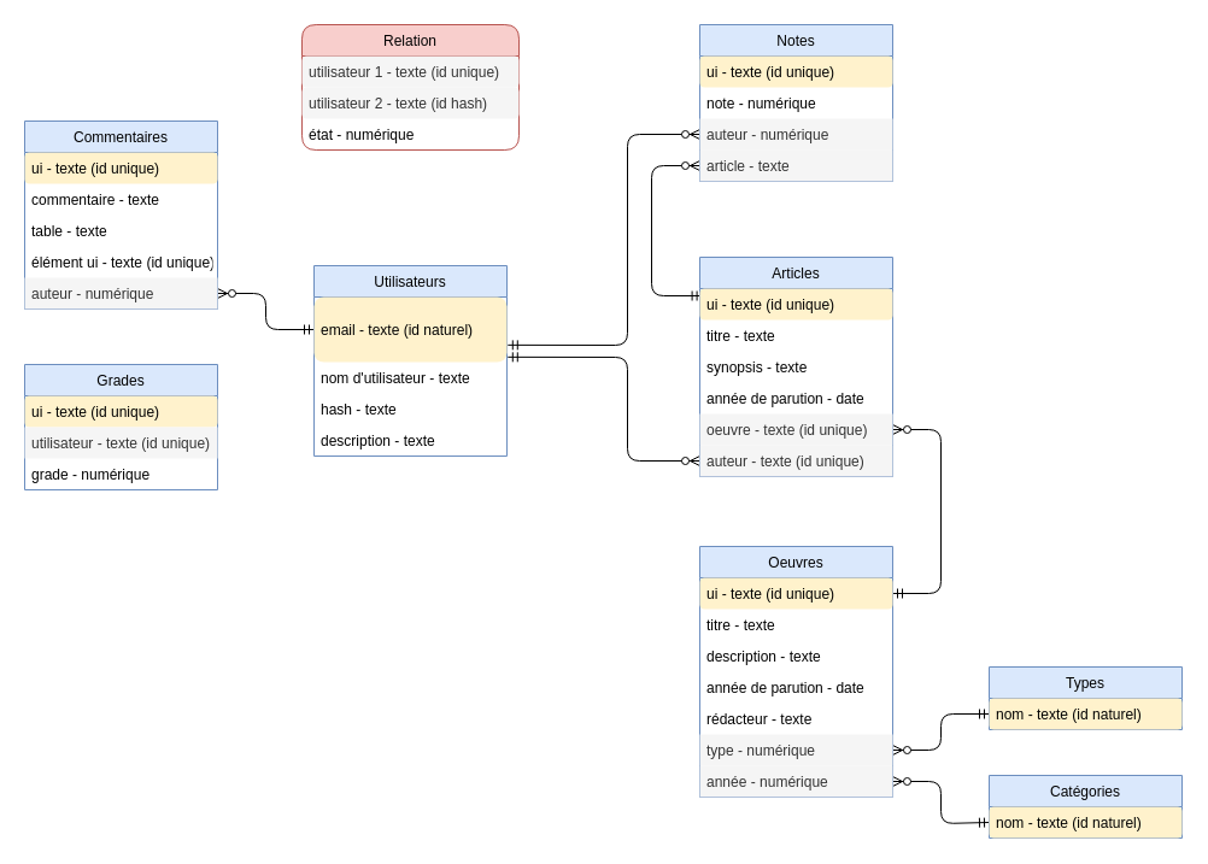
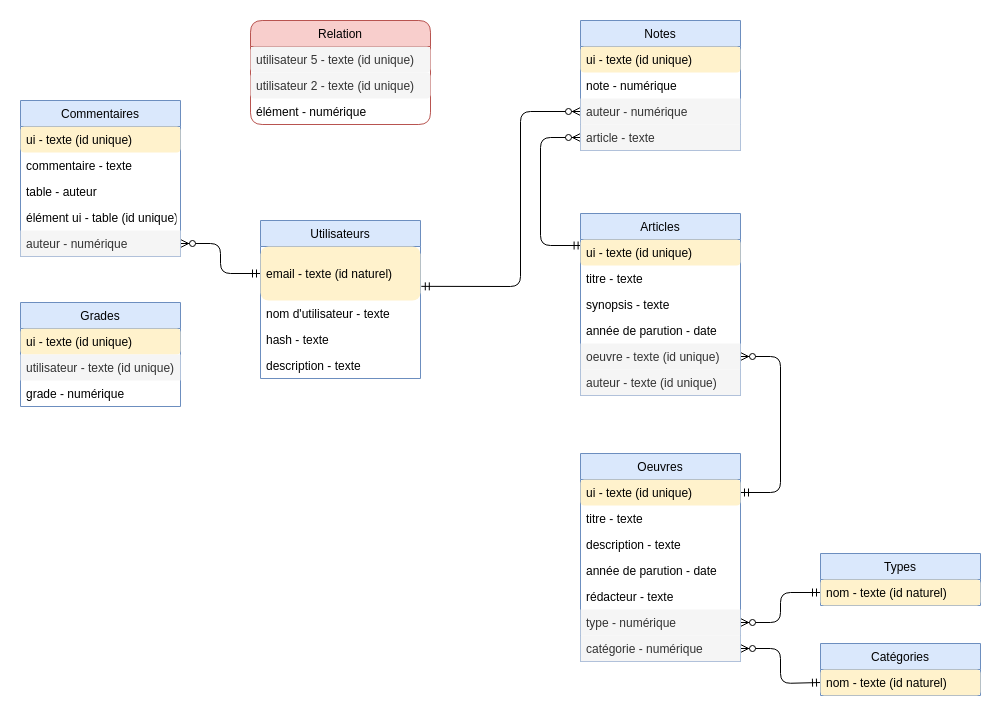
  <mxCell id="0" />
  <mxCell id="1" parent="0" />
  <mxCell id="2" value="" style="endArrow=ERmandOne;html=1;startArrow=ERzeroToMany;startFill=1;endFill=0;entryX=0.01;entryY=0.231;entryDx=0;entryDy=0;exitX=0;exitY=0.5;exitDx=0;exitDy=0;entryPerimeter=0;" parent="1" source="32" target="10" edge="1"><mxGeometry width="50" height="50" relative="1" as="geometry"><mxPoint x="680" y="601.5" as="sourcePoint" /><mxPoint x="550" y="662" as="targetPoint" /><Array as="points"><mxPoint x="540" y="137" /><mxPoint x="540" y="245" /></Array></mxGeometry></mxCell>
  <mxCell id="3" value="" style="endArrow=ERzeroToMany;html=1;startArrow=ERmandOne;startFill=0;endFill=1;exitX=0;exitY=0.5;exitDx=0;exitDy=0;entryX=1;entryY=0.5;entryDx=0;entryDy=0;" parent="1" source="34" target="47" edge="1"><mxGeometry width="50" height="50" relative="1" as="geometry"><mxPoint x="60" y="188" as="sourcePoint" /><mxPoint x="110" y="305" as="targetPoint" /><Array as="points"><mxPoint x="220" y="273" /><mxPoint x="220" y="243" /></Array></mxGeometry></mxCell>
  <mxCell id="4" value="" style="endArrow=ERzeroToMany;html=1;startArrow=ERmandOne;startFill=0;endFill=1;entryX=0;entryY=0.5;entryDx=0;entryDy=0;exitX=1.005;exitY=0.738;exitDx=0;exitDy=0;exitPerimeter=0;" parent="1" source="34" target="31" edge="1"><mxGeometry width="50" height="50" relative="1" as="geometry"><mxPoint x="440" y="353" as="sourcePoint" /><mxPoint x="404.211" y="373" as="targetPoint" /><Array as="points"><mxPoint x="520" y="286" /><mxPoint x="520" y="111" /></Array></mxGeometry></mxCell>
- <mxCell id="5" value="" style="endArrow=ERmandOne;html=1;startArrow=ERzeroToMany;startFill=1;endFill=0;entryX=1.005;entryY=0.923;entryDx=0;entryDy=0;exitX=0;exitY=0.5;exitDx=0;exitDy=0;entryPerimeter=0;" parent="1" source="15" target="34" edge="1"><mxGeometry width="50" height="50" relative="1" as="geometry"><mxPoint x="760" y="575.613" as="sourcePoint" /><mxPoint x="620" y="539.722" as="targetPoint" /><Array as="points"><mxPoint x="520" y="382" /><mxPoint x="520" y="296" /></Array></mxGeometry></mxCell>
  <mxCell id="6" value="" style="endArrow=ERmandOne;html=1;startArrow=ERzeroToMany;startFill=1;endFill=0;entryX=1;entryY=0.5;entryDx=0;entryDy=0;exitX=1;exitY=0.5;exitDx=0;exitDy=0;" parent="1" source="14" target="17" edge="1"><mxGeometry width="50" height="50" relative="1" as="geometry"><mxPoint x="887.035" y="542" as="sourcePoint" /><mxPoint x="836.238" y="452" as="targetPoint" /><Array as="points"><mxPoint x="780" y="356" /><mxPoint x="780" y="492" /></Array></mxGeometry></mxCell>
  <mxCell id="7" value="" style="endArrow=ERzeroToMany;html=1;startArrow=ERmandOne;startFill=0;endFill=1;entryX=1;entryY=0.5;entryDx=0;entryDy=0;exitX=0;exitY=0.5;exitDx=0;exitDy=0;" parent="1" source="25" target="22" edge="1"><mxGeometry width="50" height="50" relative="1" as="geometry"><mxPoint x="780" y="298" as="sourcePoint" /><mxPoint x="680" y="253" as="targetPoint" /><Array as="points"><mxPoint x="780" y="592" /><mxPoint x="780" y="622" /></Array></mxGeometry></mxCell>
  <mxCell id="8" value="" style="endArrow=ERzeroToMany;html=1;startArrow=ERmandOne;startFill=0;endFill=1;entryX=1;entryY=0.5;entryDx=0;entryDy=0;exitX=0;exitY=0.5;exitDx=0;exitDy=0;" parent="1" source="27" target="23" edge="1"><mxGeometry width="50" height="50" relative="1" as="geometry"><mxPoint x="780" y="219" as="sourcePoint" /><mxPoint x="680" y="173.5" as="targetPoint" /><Array as="points"><mxPoint x="780" y="683" /><mxPoint x="780" y="648" /></Array></mxGeometry></mxCell>
  <mxCell id="9" value="Articles" style="swimlane;fontStyle=0;childLayout=stackLayout;horizontal=1;startSize=26;fillColor=#dae8fc;horizontalStack=0;resizeParent=1;resizeParentMax=0;resizeLast=0;collapsible=1;marginBottom=0;strokeColor=#6c8ebf;rounded=0;" parent="1" vertex="1"><mxGeometry x="580" y="213" width="160" height="182" as="geometry" /></mxCell>
  <mxCell id="10" value="ui - texte (id unique)" style="text;strokeColor=none;fillColor=#fff2cc;align=left;verticalAlign=top;spacingLeft=4;spacingRight=4;overflow=hidden;rotatable=0;points=[[0,0.5],[1,0.5]];portConstraint=eastwest;rounded=1;" parent="9" vertex="1"><mxGeometry y="26" width="160" height="26" as="geometry" /></mxCell>
  <mxCell id="11" value="titre - texte" style="text;strokeColor=none;fillColor=none;align=left;verticalAlign=top;spacingLeft=4;spacingRight=4;overflow=hidden;rotatable=0;points=[[0,0.5],[1,0.5]];portConstraint=eastwest;" parent="9" vertex="1"><mxGeometry y="52" width="160" height="26" as="geometry" /></mxCell>
  <mxCell id="12" value="synopsis - texte" style="text;strokeColor=none;fillColor=none;align=left;verticalAlign=top;spacingLeft=4;spacingRight=4;overflow=hidden;rotatable=0;points=[[0,0.5],[1,0.5]];portConstraint=eastwest;" parent="9" vertex="1"><mxGeometry y="78" width="160" height="26" as="geometry" /></mxCell>
  <mxCell id="13" value="année de parution - date" style="text;strokeColor=none;fillColor=none;align=left;verticalAlign=top;spacingLeft=4;spacingRight=4;overflow=hidden;rotatable=0;points=[[0,0.5],[1,0.5]];portConstraint=eastwest;" parent="9" vertex="1"><mxGeometry y="104" width="160" height="26" as="geometry" /></mxCell>
  <mxCell id="14" value="oeuvre - texte (id unique)" style="text;strokeColor=none;fillColor=#f5f5f5;align=left;verticalAlign=top;spacingLeft=4;spacingRight=4;overflow=hidden;rotatable=0;points=[[0,0.5],[1,0.5]];portConstraint=eastwest;fontColor=#333333;" parent="9" vertex="1"><mxGeometry y="130" width="160" height="26" as="geometry" /></mxCell>
  <mxCell id="15" value="auteur - texte (id unique)" style="text;strokeColor=none;fillColor=#f5f5f5;align=left;verticalAlign=top;spacingLeft=4;spacingRight=4;overflow=hidden;rotatable=0;points=[[0,0.5],[1,0.5]];portConstraint=eastwest;fontColor=#333333;" parent="9" vertex="1"><mxGeometry y="156" width="160" height="26" as="geometry" /></mxCell>
  <mxCell id="16" value="Oeuvres" style="swimlane;fontStyle=0;childLayout=stackLayout;horizontal=1;startSize=26;fillColor=#dae8fc;horizontalStack=0;resizeParent=1;resizeParentMax=0;resizeLast=0;collapsible=1;marginBottom=0;strokeColor=#6c8ebf;rounded=0;" parent="1" vertex="1"><mxGeometry x="580" y="453" width="160" height="208" as="geometry" /></mxCell>
  <mxCell id="17" value="ui - texte (id unique)" style="text;strokeColor=none;fillColor=#fff2cc;align=left;verticalAlign=top;spacingLeft=4;spacingRight=4;overflow=hidden;rotatable=0;points=[[0,0.5],[1,0.5]];portConstraint=eastwest;rounded=1;" parent="16" vertex="1"><mxGeometry y="26" width="160" height="26" as="geometry" /></mxCell>
  <mxCell id="18" value="titre - texte" style="text;strokeColor=none;fillColor=none;align=left;verticalAlign=top;spacingLeft=4;spacingRight=4;overflow=hidden;rotatable=0;points=[[0,0.5],[1,0.5]];portConstraint=eastwest;" parent="16" vertex="1"><mxGeometry y="52" width="160" height="26" as="geometry" /></mxCell>
  <mxCell id="19" value="description - texte" style="text;strokeColor=none;fillColor=none;align=left;verticalAlign=top;spacingLeft=4;spacingRight=4;overflow=hidden;rotatable=0;points=[[0,0.5],[1,0.5]];portConstraint=eastwest;" parent="16" vertex="1"><mxGeometry y="78" width="160" height="26" as="geometry" /></mxCell>
  <mxCell id="20" value="année de parution - date" style="text;strokeColor=none;fillColor=none;align=left;verticalAlign=top;spacingLeft=4;spacingRight=4;overflow=hidden;rotatable=0;points=[[0,0.5],[1,0.5]];portConstraint=eastwest;" parent="16" vertex="1"><mxGeometry y="104" width="160" height="26" as="geometry" /></mxCell>
  <mxCell id="21" value="rédacteur - texte" style="text;strokeColor=none;fillColor=none;align=left;verticalAlign=top;spacingLeft=4;spacingRight=4;overflow=hidden;rotatable=0;points=[[0,0.5],[1,0.5]];portConstraint=eastwest;" parent="16" vertex="1"><mxGeometry y="130" width="160" height="26" as="geometry" /></mxCell>
  <mxCell id="22" value="type - numérique" style="text;strokeColor=none;fillColor=#f5f5f5;align=left;verticalAlign=top;spacingLeft=4;spacingRight=4;overflow=hidden;rotatable=0;points=[[0,0.5],[1,0.5]];portConstraint=eastwest;fontColor=#333333;" parent="16" vertex="1"><mxGeometry y="156" width="160" height="26" as="geometry" /></mxCell>
- <mxCell id="23" value="année - numérique" style="text;strokeColor=none;fillColor=#f5f5f5;align=left;verticalAlign=top;spacingLeft=4;spacingRight=4;overflow=hidden;rotatable=0;points=[[0,0.5],[1,0.5]];portConstraint=eastwest;fontColor=#333333;" parent="16" vertex="1"><mxGeometry y="182" width="160" height="26" as="geometry" /></mxCell>
+ <mxCell id="23" value="catégorie - numérique" style="text;strokeColor=none;fillColor=#f5f5f5;align=left;verticalAlign=top;spacingLeft=4;spacingRight=4;overflow=hidden;rotatable=0;points=[[0,0.5],[1,0.5]];portConstraint=eastwest;fontColor=#333333;" parent="16" vertex="1"><mxGeometry y="182" width="160" height="26" as="geometry" /></mxCell>
  <mxCell id="24" value="Types" style="swimlane;fontStyle=0;childLayout=stackLayout;horizontal=1;startSize=26;fillColor=#dae8fc;horizontalStack=0;resizeParent=1;resizeParentMax=0;resizeLast=0;collapsible=1;marginBottom=0;strokeColor=#6c8ebf;rounded=0;" parent="1" vertex="1"><mxGeometry x="820" y="553" width="160" height="52" as="geometry" /></mxCell>
  <mxCell id="25" value="nom - texte (id naturel)" style="text;strokeColor=none;fillColor=#fff2cc;align=left;verticalAlign=top;spacingLeft=4;spacingRight=4;overflow=hidden;rotatable=0;points=[[0,0.5],[1,0.5]];portConstraint=eastwest;rounded=1;" parent="24" vertex="1"><mxGeometry y="26" width="160" height="26" as="geometry" /></mxCell>
  <mxCell id="26" value="Catégories" style="swimlane;fontStyle=0;childLayout=stackLayout;horizontal=1;startSize=26;fillColor=#dae8fc;horizontalStack=0;resizeParent=1;resizeParentMax=0;resizeLast=0;collapsible=1;marginBottom=0;strokeColor=#6c8ebf;rounded=0;" parent="1" vertex="1"><mxGeometry x="820" y="643" width="160" height="52" as="geometry" /></mxCell>
  <mxCell id="27" value="nom - texte (id naturel)" style="text;strokeColor=none;fillColor=#fff2cc;align=left;verticalAlign=top;spacingLeft=4;spacingRight=4;overflow=hidden;rotatable=0;points=[[0,0.5],[1,0.5]];portConstraint=eastwest;rounded=1;" parent="26" vertex="1"><mxGeometry y="26" width="160" height="26" as="geometry" /></mxCell>
  <mxCell id="28" value="Notes" style="swimlane;fontStyle=0;childLayout=stackLayout;horizontal=1;startSize=26;fillColor=#dae8fc;horizontalStack=0;resizeParent=1;resizeParentMax=0;resizeLast=0;collapsible=1;marginBottom=0;strokeColor=#6c8ebf;rounded=0;" parent="1" vertex="1"><mxGeometry x="580" y="20" width="160" height="130" as="geometry" /></mxCell>
  <mxCell id="29" value="ui - texte (id unique)" style="text;strokeColor=none;fillColor=#fff2cc;align=left;verticalAlign=top;spacingLeft=4;spacingRight=4;overflow=hidden;rotatable=0;points=[[0,0.5],[1,0.5]];portConstraint=eastwest;rounded=1;" parent="28" vertex="1"><mxGeometry y="26" width="160" height="26" as="geometry" /></mxCell>
  <mxCell id="30" value="note - numérique" style="text;strokeColor=none;fillColor=none;align=left;verticalAlign=top;spacingLeft=4;spacingRight=4;overflow=hidden;rotatable=0;points=[[0,0.5],[1,0.5]];portConstraint=eastwest;" parent="28" vertex="1"><mxGeometry y="52" width="160" height="26" as="geometry" /></mxCell>
  <mxCell id="31" value="auteur - numérique" style="text;strokeColor=none;fillColor=#f5f5f5;align=left;verticalAlign=top;spacingLeft=4;spacingRight=4;overflow=hidden;rotatable=0;points=[[0,0.5],[1,0.5]];portConstraint=eastwest;fontColor=#333333;" parent="28" vertex="1"><mxGeometry y="78" width="160" height="26" as="geometry" /></mxCell>
  <mxCell id="32" value="article - texte" style="text;strokeColor=none;fillColor=#f5f5f5;align=left;verticalAlign=top;spacingLeft=4;spacingRight=4;overflow=hidden;rotatable=0;points=[[0,0.5],[1,0.5]];portConstraint=eastwest;fontColor=#333333;" parent="28" vertex="1"><mxGeometry y="104" width="160" height="26" as="geometry" /></mxCell>
  <mxCell id="33" value="Utilisateurs" style="swimlane;fontStyle=0;childLayout=stackLayout;horizontal=1;startSize=26;fillColor=#dae8fc;horizontalStack=0;resizeParent=1;resizeParentMax=0;resizeLast=0;collapsible=1;marginBottom=0;strokeColor=#6c8ebf;rounded=0;" parent="1" vertex="1"><mxGeometry x="260" y="220" width="160" height="158" as="geometry" /></mxCell>
  <mxCell id="34" value="email - texte (id naturel)" style="text;strokeColor=none;fillColor=#fff2cc;align=left;verticalAlign=middle;spacingLeft=4;spacingRight=4;overflow=hidden;rotatable=0;points=[[0,0.5],[1,0.5]];portConstraint=eastwest;rounded=1;" parent="33" vertex="1"><mxGeometry y="26" width="160" height="54" as="geometry" /></mxCell>
  <mxCell id="35" value="nom d'utilisateur - texte" style="text;strokeColor=none;fillColor=none;align=left;verticalAlign=top;spacingLeft=4;spacingRight=4;overflow=hidden;rotatable=0;points=[[0,0.5],[1,0.5]];portConstraint=eastwest;" parent="33" vertex="1"><mxGeometry y="80" width="160" height="26" as="geometry" /></mxCell>
  <mxCell id="36" value="hash - texte" style="text;strokeColor=none;fillColor=none;align=left;verticalAlign=top;spacingLeft=4;spacingRight=4;overflow=hidden;rotatable=0;points=[[0,0.5],[1,0.5]];portConstraint=eastwest;" parent="33" vertex="1"><mxGeometry y="106" width="160" height="26" as="geometry" /></mxCell>
  <mxCell id="37" value="description - texte" style="text;strokeColor=none;fillColor=none;align=left;verticalAlign=top;spacingLeft=4;spacingRight=4;overflow=hidden;rotatable=0;points=[[0,0.5],[1,0.5]];portConstraint=eastwest;" parent="33" vertex="1"><mxGeometry y="132" width="160" height="26" as="geometry" /></mxCell>
  <mxCell id="38" value="Relation" style="swimlane;fontStyle=0;childLayout=stackLayout;horizontal=1;startSize=26;fillColor=#f8cecc;horizontalStack=0;resizeParent=1;resizeParentMax=0;resizeLast=0;collapsible=1;marginBottom=0;strokeColor=#b85450;rounded=1;" parent="1" vertex="1"><mxGeometry x="250" y="20" width="180" height="104" as="geometry" /></mxCell>
- <mxCell id="39" value="utilisateur 1 - texte (id unique)" style="text;strokeColor=none;fillColor=#f5f5f5;align=left;verticalAlign=top;spacingLeft=4;spacingRight=4;overflow=hidden;rotatable=0;points=[[0,0.5],[1,0.5]];portConstraint=eastwest;rounded=1;fontColor=#333333;" parent="38" vertex="1"><mxGeometry y="26" width="180" height="26" as="geometry" /></mxCell>
- <mxCell id="40" value="utilisateur 2 - texte (id hash)" style="text;strokeColor=none;fillColor=#f5f5f5;align=left;verticalAlign=top;spacingLeft=4;spacingRight=4;overflow=hidden;rotatable=0;points=[[0,0.5],[1,0.5]];portConstraint=eastwest;rounded=1;fontColor=#333333;" parent="38" vertex="1"><mxGeometry y="52" width="180" height="26" as="geometry" /></mxCell>
- <mxCell id="41" value="état - numérique" style="text;align=left;verticalAlign=top;spacingLeft=4;spacingRight=4;overflow=hidden;rotatable=0;points=[[0,0.5],[1,0.5]];portConstraint=eastwest;rounded=1;" parent="38" vertex="1"><mxGeometry y="78" width="180" height="26" as="geometry" /></mxCell>
+ <mxCell id="39" value="utilisateur 5 - texte (id unique)" style="text;strokeColor=none;fillColor=#f5f5f5;align=left;verticalAlign=top;spacingLeft=4;spacingRight=4;overflow=hidden;rotatable=0;points=[[0,0.5],[1,0.5]];portConstraint=eastwest;rounded=1;fontColor=#333333;" parent="38" vertex="1"><mxGeometry y="26" width="180" height="26" as="geometry" /></mxCell>
+ <mxCell id="40" value="utilisateur 2 - texte (id unique)" style="text;strokeColor=none;fillColor=#f5f5f5;align=left;verticalAlign=top;spacingLeft=4;spacingRight=4;overflow=hidden;rotatable=0;points=[[0,0.5],[1,0.5]];portConstraint=eastwest;rounded=1;fontColor=#333333;" parent="38" vertex="1"><mxGeometry y="52" width="180" height="26" as="geometry" /></mxCell>
+ <mxCell id="41" value="élément - numérique" style="text;align=left;verticalAlign=top;spacingLeft=4;spacingRight=4;overflow=hidden;rotatable=0;points=[[0,0.5],[1,0.5]];portConstraint=eastwest;rounded=1;" parent="38" vertex="1"><mxGeometry y="78" width="180" height="26" as="geometry" /></mxCell>
  <mxCell id="42" value="Commentaires" style="swimlane;fontStyle=0;childLayout=stackLayout;horizontal=1;startSize=26;fillColor=#dae8fc;horizontalStack=0;resizeParent=1;resizeParentMax=0;resizeLast=0;collapsible=1;marginBottom=0;strokeColor=#6c8ebf;rounded=0;" parent="1" vertex="1"><mxGeometry x="20" y="100" width="160" height="156" as="geometry" /></mxCell>
  <mxCell id="43" value="ui - texte (id unique)" style="text;strokeColor=none;fillColor=#fff2cc;align=left;verticalAlign=top;spacingLeft=4;spacingRight=4;overflow=hidden;rotatable=0;points=[[0,0.5],[1,0.5]];portConstraint=eastwest;rounded=1;" parent="42" vertex="1"><mxGeometry y="26" width="160" height="26" as="geometry" /></mxCell>
  <mxCell id="44" value="commentaire - texte" style="text;strokeColor=none;fillColor=none;align=left;verticalAlign=top;spacingLeft=4;spacingRight=4;overflow=hidden;rotatable=0;points=[[0,0.5],[1,0.5]];portConstraint=eastwest;" parent="42" vertex="1"><mxGeometry y="52" width="160" height="26" as="geometry" /></mxCell>
- <mxCell id="45" value="table - texte" style="text;align=left;verticalAlign=top;spacingLeft=4;spacingRight=4;overflow=hidden;rotatable=0;points=[[0,0.5],[1,0.5]];portConstraint=eastwest;" parent="42" vertex="1"><mxGeometry y="78" width="160" height="26" as="geometry" /></mxCell>
- <mxCell id="46" value="élément ui - texte (id unique)" style="text;align=left;verticalAlign=top;spacingLeft=4;spacingRight=4;overflow=hidden;rotatable=0;points=[[0,0.5],[1,0.5]];portConstraint=eastwest;" parent="42" vertex="1"><mxGeometry y="104" width="160" height="26" as="geometry" /></mxCell>
+ <mxCell id="45" value="table - auteur" style="text;align=left;verticalAlign=top;spacingLeft=4;spacingRight=4;overflow=hidden;rotatable=0;points=[[0,0.5],[1,0.5]];portConstraint=eastwest;" parent="42" vertex="1"><mxGeometry y="78" width="160" height="26" as="geometry" /></mxCell>
+ <mxCell id="46" value="élément ui - table (id unique)" style="text;align=left;verticalAlign=top;spacingLeft=4;spacingRight=4;overflow=hidden;rotatable=0;points=[[0,0.5],[1,0.5]];portConstraint=eastwest;" parent="42" vertex="1"><mxGeometry y="104" width="160" height="26" as="geometry" /></mxCell>
  <mxCell id="47" value="auteur - numérique" style="text;align=left;verticalAlign=top;spacingLeft=4;spacingRight=4;overflow=hidden;rotatable=0;points=[[0,0.5],[1,0.5]];portConstraint=eastwest;fillColor=#f5f5f5;strokeColor=none;fontColor=#333333;" parent="42" vertex="1"><mxGeometry y="130" width="160" height="26" as="geometry" /></mxCell>
  <mxCell id="48" value="Grades" style="swimlane;fontStyle=0;childLayout=stackLayout;horizontal=1;startSize=26;fillColor=#dae8fc;horizontalStack=0;resizeParent=1;resizeParentMax=0;resizeLast=0;collapsible=1;marginBottom=0;strokeColor=#6c8ebf;rounded=0;" parent="1" vertex="1"><mxGeometry x="20" y="302" width="160" height="104" as="geometry" /></mxCell>
  <mxCell id="49" value="ui - texte (id unique)" style="text;strokeColor=none;fillColor=#fff2cc;align=left;verticalAlign=top;spacingLeft=4;spacingRight=4;overflow=hidden;rotatable=0;points=[[0,0.5],[1,0.5]];portConstraint=eastwest;rounded=1;" parent="48" vertex="1"><mxGeometry y="26" width="160" height="26" as="geometry" /></mxCell>
  <mxCell id="50" value="utilisateur - texte (id unique)" style="text;strokeColor=none;fillColor=#f5f5f5;align=left;verticalAlign=top;spacingLeft=4;spacingRight=4;overflow=hidden;rotatable=0;points=[[0,0.5],[1,0.5]];portConstraint=eastwest;fontColor=#333333;" parent="48" vertex="1"><mxGeometry y="52" width="160" height="26" as="geometry" /></mxCell>
  <mxCell id="51" value="grade - numérique" style="text;strokeColor=none;fillColor=none;align=left;verticalAlign=top;spacingLeft=4;spacingRight=4;overflow=hidden;rotatable=0;points=[[0,0.5],[1,0.5]];portConstraint=eastwest;" parent="48" vertex="1"><mxGeometry y="78" width="160" height="26" as="geometry" /></mxCell>
